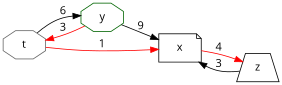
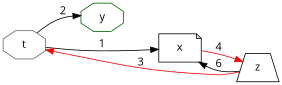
  strict digraph {
    fontname="Open Sans"
    rankdir=LR
    node [color=black fontname="Open Sans" shape=octagon]
    edge [fontname="Open Sans"]
    t [color=gray40]
    y [color=darkgreen]
    x [shape=note]
    z [shape=trapezium]
-   t -> y [label=6]
-   t -> x [label=1 color=red]
-   y -> t [color=red label=3]
-   y -> x [label=9]
+   t -> y [label=2]
+   t -> x [label=1]
+   z -> t [color=red label=3]
    x -> z [color=red label=4]
-   z -> x [label=3]
+   z -> x [label=6]
  }
